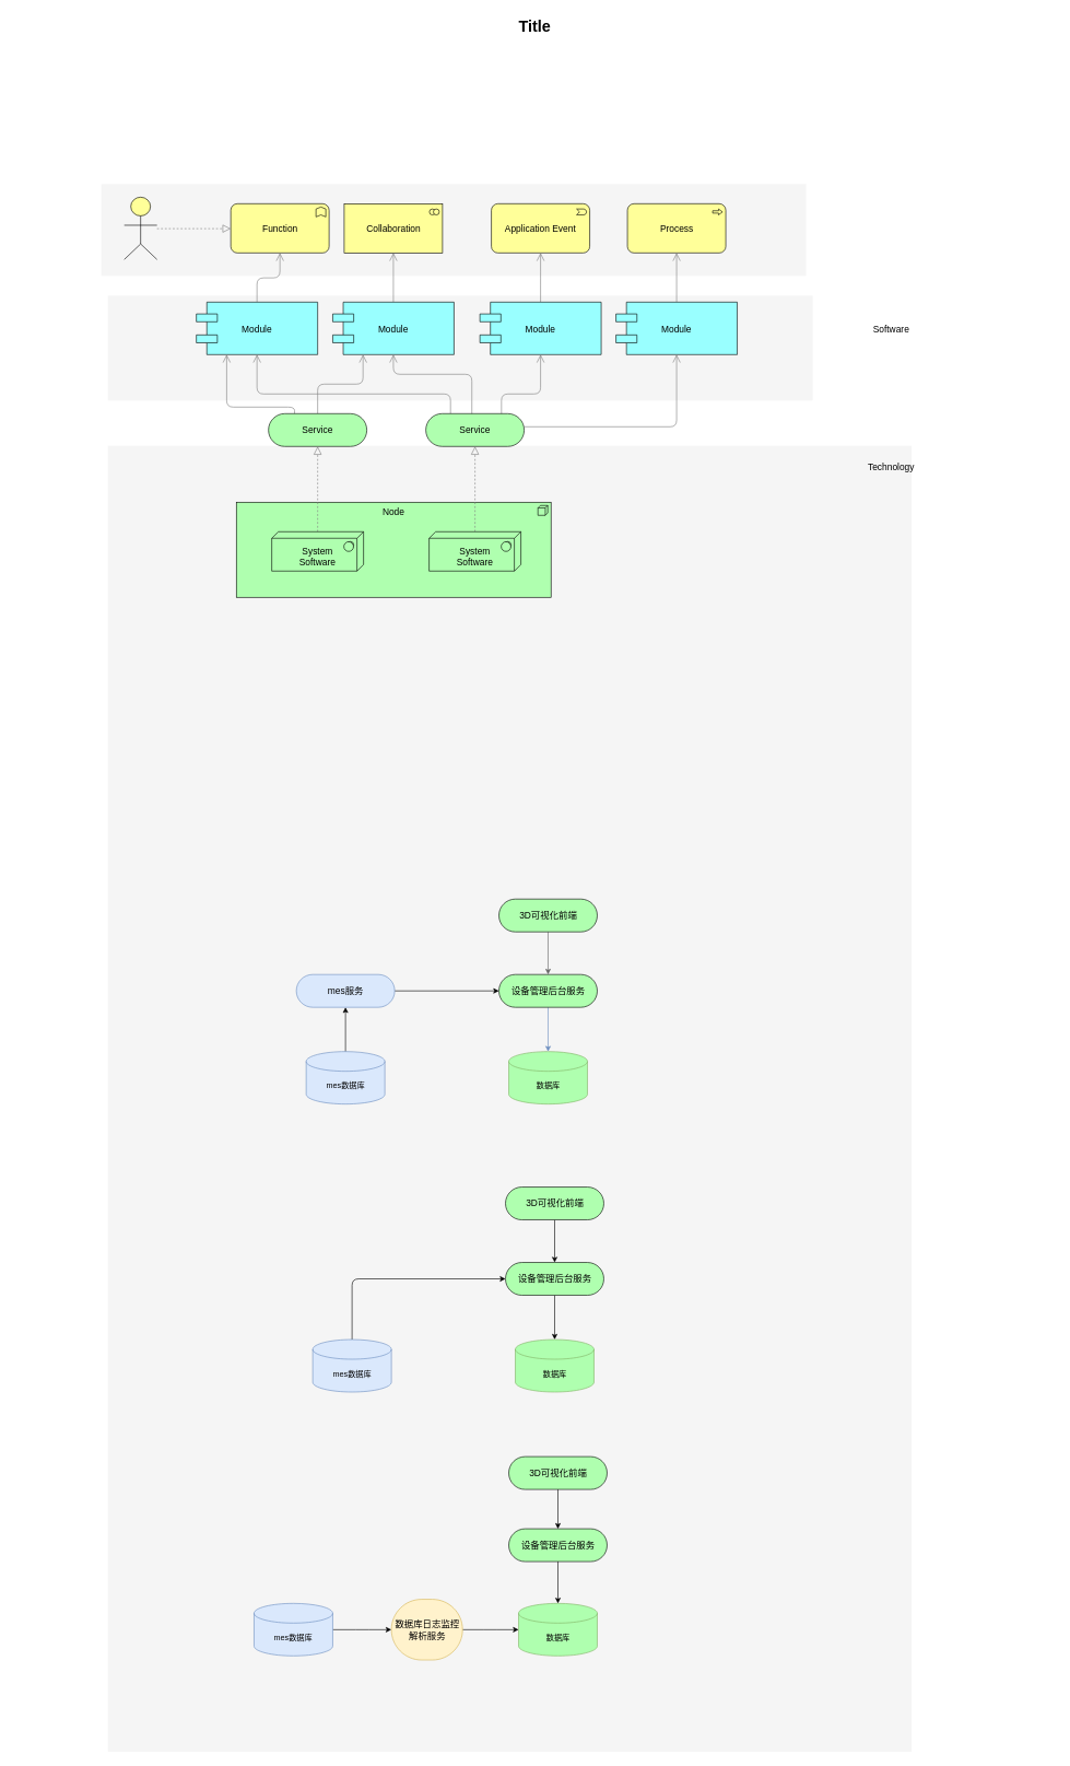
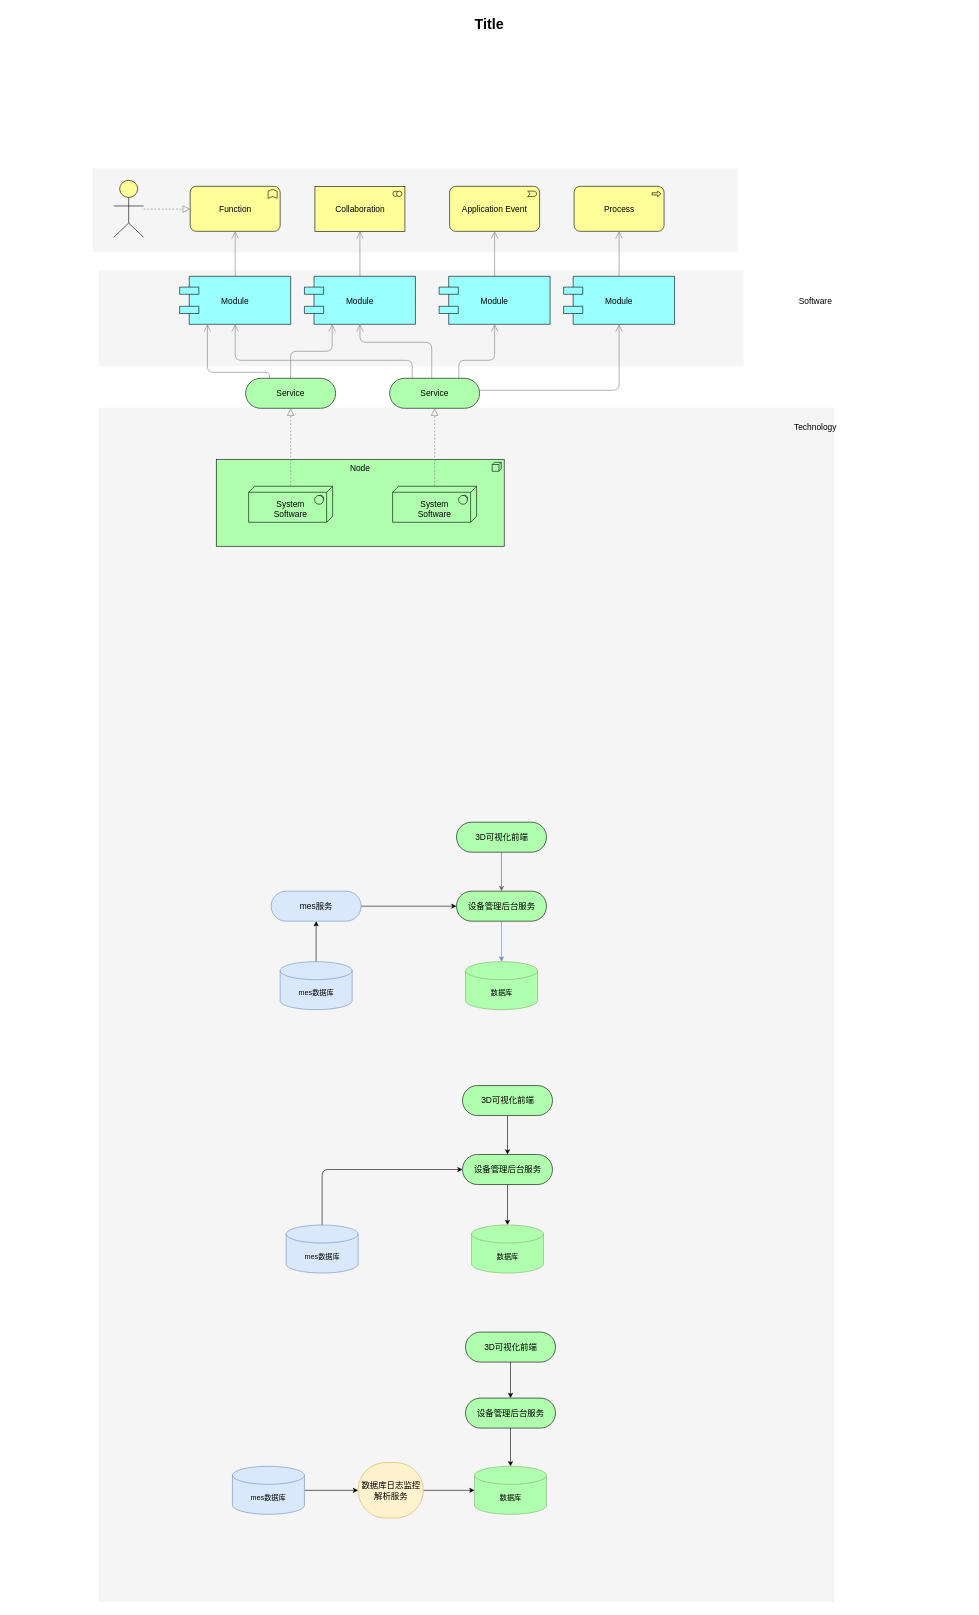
  <mxCell id="0" />
  <mxCell id="1" parent="0" />
  <mxCell id="2" value="" style="whiteSpace=wrap;html=1;strokeColor=none;strokeWidth=1;fillColor=#f5f5f5;fontSize=14;" parent="1" vertex="1"><mxGeometry x="164" y="679" width="1226" height="1991" as="geometry" /></mxCell>
  <mxCell id="3" value="" style="whiteSpace=wrap;html=1;strokeColor=none;strokeWidth=1;fillColor=#f5f5f5;fontSize=14;" parent="1" vertex="1"><mxGeometry x="164" y="450" width="1075" height="160" as="geometry" /></mxCell>
  <mxCell id="4" value="" style="whiteSpace=wrap;html=1;strokeColor=none;strokeWidth=1;fillColor=#f5f5f5;fontSize=14;" parent="1" vertex="1"><mxGeometry x="154" y="280" width="1075" height="140" as="geometry" /></mxCell>
  <mxCell id="5" value="Node" style="html=1;whiteSpace=wrap;fillColor=#AFFFAF;shape=mxgraph.archimate3.application;appType=node;archiType=square;fontSize=14;verticalAlign=top;" parent="1" vertex="1"><mxGeometry x="360" y="765" width="480" height="145" as="geometry" /></mxCell>
  <mxCell id="6" style="edgeStyle=elbowEdgeStyle;rounded=1;elbow=vertical;html=1;startSize=10;endArrow=block;endFill=0;endSize=10;jettySize=auto;orthogonalLoop=1;strokeColor=#808080;fontSize=14;dashed=1;" parent="1" source="7" target="12" edge="1"><mxGeometry relative="1" as="geometry" /></mxCell>
  <mxCell id="7" value="&lt;div&gt;&lt;br&gt;&lt;/div&gt;System&lt;div&gt;Software&lt;/div&gt;" style="html=1;whiteSpace=wrap;fillColor=#AFFFAF;shape=mxgraph.archimate3.tech;techType=sysSw;fontSize=14;" parent="1" vertex="1"><mxGeometry x="414" y="810" width="140" height="60" as="geometry" /></mxCell>
  <mxCell id="8" style="edgeStyle=elbowEdgeStyle;rounded=1;elbow=vertical;html=1;startSize=10;endArrow=block;endFill=0;endSize=10;jettySize=auto;orthogonalLoop=1;strokeColor=#808080;fontSize=14;dashed=1;" parent="1" source="9" target="17" edge="1"><mxGeometry relative="1" as="geometry" /></mxCell>
  <mxCell id="9" value="&lt;div&gt;&lt;br&gt;&lt;/div&gt;&lt;div&gt;&lt;span&gt;System&lt;/span&gt;&lt;div&gt;Software&lt;/div&gt;&lt;/div&gt;" style="html=1;whiteSpace=wrap;fillColor=#AFFFAF;shape=mxgraph.archimate3.tech;techType=sysSw;fontSize=14;" parent="1" vertex="1"><mxGeometry x="654" y="810" width="140" height="60" as="geometry" /></mxCell>
  <mxCell id="10" style="edgeStyle=elbowEdgeStyle;rounded=1;elbow=vertical;html=1;startSize=10;endArrow=open;endFill=0;endSize=10;jettySize=auto;orthogonalLoop=1;strokeColor=#808080;fontSize=14;entryX=0.25;entryY=1;" parent="1" source="12" target="21" edge="1"><mxGeometry relative="1" as="geometry" /></mxCell>
  <mxCell id="11" style="edgeStyle=elbowEdgeStyle;rounded=1;elbow=vertical;html=1;startSize=10;endArrow=open;endFill=0;endSize=10;jettySize=auto;orthogonalLoop=1;strokeColor=#808080;fontSize=14;entryX=0.25;entryY=1;exitX=0.265;exitY=0.007;exitPerimeter=0;" parent="1" source="12" target="19" edge="1"><mxGeometry relative="1" as="geometry"><Array as="points"><mxPoint x="392" y="620" /></Array></mxGeometry></mxCell>
  <mxCell id="12" value="Service" style="html=1;whiteSpace=wrap;fillColor=#AFFFAF;shape=mxgraph.archimate3.service;fontSize=14;" parent="1" vertex="1"><mxGeometry x="409" y="630" width="150" height="50" as="geometry" /></mxCell>
  <mxCell id="13" style="edgeStyle=elbowEdgeStyle;rounded=1;elbow=vertical;html=1;startSize=10;endArrow=open;endFill=0;endSize=10;jettySize=auto;orthogonalLoop=1;strokeColor=#808080;fontSize=14;" parent="1" source="17" target="25" edge="1"><mxGeometry relative="1" as="geometry"><Array as="points"><mxPoint x="879" y="650" /></Array></mxGeometry></mxCell>
  <mxCell id="14" style="edgeStyle=elbowEdgeStyle;rounded=1;elbow=vertical;html=1;startSize=10;endArrow=open;endFill=0;endSize=10;jettySize=auto;orthogonalLoop=1;strokeColor=#808080;fontSize=14;entryX=0.5;entryY=1;exitX=0.769;exitY=0.025;exitPerimeter=0;" parent="1" source="17" target="23" edge="1"><mxGeometry relative="1" as="geometry"><Array as="points"><mxPoint x="779" y="600" /></Array></mxGeometry></mxCell>
  <mxCell id="15" style="edgeStyle=elbowEdgeStyle;rounded=1;elbow=vertical;html=1;startSize=10;endArrow=open;endFill=0;endSize=10;jettySize=auto;orthogonalLoop=1;strokeColor=#808080;fontSize=14;entryX=0.5;entryY=1;exitX=0.468;exitY=0.025;exitPerimeter=0;" parent="1" source="17" target="21" edge="1"><mxGeometry relative="1" as="geometry"><Array as="points"><mxPoint x="669" y="570" /></Array></mxGeometry></mxCell>
  <mxCell id="16" style="edgeStyle=elbowEdgeStyle;rounded=1;elbow=vertical;html=1;startSize=10;endArrow=open;endFill=0;endSize=10;jettySize=auto;orthogonalLoop=1;strokeColor=#808080;fontSize=14;exitX=0.251;exitY=0.002;exitPerimeter=0;" parent="1" source="17" target="19" edge="1"><mxGeometry relative="1" as="geometry"><Array as="points"><mxPoint x="559" y="600" /></Array></mxGeometry></mxCell>
  <mxCell id="17" value="Service" style="html=1;whiteSpace=wrap;fillColor=#AFFFAF;shape=mxgraph.archimate3.service;fontSize=14;" parent="1" vertex="1"><mxGeometry x="649" y="630" width="150" height="50" as="geometry" /></mxCell>
  <mxCell id="18" style="edgeStyle=elbowEdgeStyle;rounded=1;elbow=vertical;html=1;startSize=10;endArrow=open;endFill=0;endSize=10;jettySize=auto;orthogonalLoop=1;strokeColor=#808080;fontSize=14;" parent="1" source="19" target="26" edge="1"><mxGeometry relative="1" as="geometry" /></mxCell>
  <mxCell id="19" value="Module" style="shape=component;align=center;fillColor=#99ffff;gradientColor=none;fontSize=14;" parent="1" vertex="1"><mxGeometry x="299" y="460" width="185" height="80" as="geometry" /></mxCell>
  <mxCell id="20" style="edgeStyle=elbowEdgeStyle;rounded=1;elbow=vertical;html=1;startSize=10;endArrow=open;endFill=0;endSize=10;jettySize=auto;orthogonalLoop=1;strokeColor=#808080;fontSize=14;" parent="1" source="21" target="27" edge="1"><mxGeometry relative="1" as="geometry" /></mxCell>
  <mxCell id="21" value="Module" style="shape=component;align=center;fillColor=#99ffff;gradientColor=none;fontSize=14;" parent="1" vertex="1"><mxGeometry x="507" y="460" width="185" height="80" as="geometry" /></mxCell>
  <mxCell id="22" style="edgeStyle=elbowEdgeStyle;rounded=1;elbow=vertical;html=1;startSize=10;endArrow=open;endFill=0;endSize=10;jettySize=auto;orthogonalLoop=1;strokeColor=#808080;fontSize=14;" parent="1" source="23" target="28" edge="1"><mxGeometry relative="1" as="geometry" /></mxCell>
  <mxCell id="23" value="Module" style="shape=component;align=center;fillColor=#99ffff;gradientColor=none;fontSize=14;" parent="1" vertex="1"><mxGeometry x="731.5" y="460" width="185" height="80" as="geometry" /></mxCell>
  <mxCell id="24" style="edgeStyle=elbowEdgeStyle;rounded=1;elbow=vertical;html=1;startSize=10;endArrow=open;endFill=0;endSize=10;jettySize=auto;orthogonalLoop=1;strokeColor=#808080;fontSize=14;" parent="1" source="25" target="29" edge="1"><mxGeometry relative="1" as="geometry" /></mxCell>
  <mxCell id="25" value="Module" style="shape=component;align=center;fillColor=#99ffff;gradientColor=none;fontSize=14;" parent="1" vertex="1"><mxGeometry x="939" y="460" width="185" height="80" as="geometry" /></mxCell>
- <mxCell id="26" value="Function" style="html=1;whiteSpace=wrap;fillColor=#ffff99;shape=mxgraph.archimate3.application;appType=func;archiType=rounded;fontSize=14;" parent="1" vertex="1"><mxGeometry x="351.5" y="310" width="150" height="75" as="geometry" /></mxCell>
+ <mxCell id="26" value="Function" style="html=1;whiteSpace=wrap;fillColor=#ffff99;shape=mxgraph.archimate3.application;appType=func;archiType=rounded;fontSize=14;" parent="1" vertex="1"><mxGeometry x="316.5" y="310" width="150" height="75" as="geometry" /></mxCell>
  <mxCell id="27" value="Collaboration" style="html=1;whiteSpace=wrap;fillColor=#ffff99;shape=mxgraph.archimate3.application;appType=collab;archiType=square;fontSize=14;" parent="1" vertex="1"><mxGeometry x="524.5" y="310" width="150" height="75" as="geometry" /></mxCell>
  <mxCell id="28" value="Application Event" style="html=1;whiteSpace=wrap;fillColor=#ffff99;shape=mxgraph.archimate3.application;appType=event;archiType=rounded;fontSize=14;" parent="1" vertex="1"><mxGeometry x="749" y="310" width="150" height="75" as="geometry" /></mxCell>
  <mxCell id="29" value="Process" style="html=1;whiteSpace=wrap;fillColor=#ffff99;shape=mxgraph.archimate3.application;appType=proc;archiType=rounded;fontSize=14;" parent="1" vertex="1"><mxGeometry x="956.5" y="310" width="150" height="75" as="geometry" /></mxCell>
  <mxCell id="30" value="Technology" style="text;html=1;strokeColor=none;fillColor=none;align=center;verticalAlign=middle;whiteSpace=wrap;fontSize=14;" parent="1" vertex="1"><mxGeometry x="1239" y="701" width="240" height="20" as="geometry" /></mxCell>
  <mxCell id="31" value="Software" style="text;html=1;strokeColor=none;fillColor=none;align=center;verticalAlign=middle;whiteSpace=wrap;fontSize=14;" parent="1" vertex="1"><mxGeometry x="1239" y="491" width="240" height="20" as="geometry" /></mxCell>
  <mxCell id="32" style="edgeStyle=elbowEdgeStyle;rounded=1;elbow=vertical;html=1;dashed=1;startSize=10;endArrow=block;endFill=0;endSize=10;jettySize=auto;orthogonalLoop=1;strokeColor=#808080;fontSize=14;" parent="1" source="33" target="26" edge="1"><mxGeometry relative="1" as="geometry" /></mxCell>
  <mxCell id="33" value="" style="html=1;whiteSpace=wrap;fillColor=#ffff99;shape=mxgraph.archimate3.actor;fontSize=14;" parent="1" vertex="1"><mxGeometry x="189" y="300" width="50" height="95" as="geometry" /></mxCell>
  <mxCell id="34" value="Title" style="text;strokeColor=none;fillColor=none;html=1;fontSize=24;fontStyle=1;verticalAlign=middle;align=center;" parent="1" vertex="1"><mxGeometry x="20" y="20" width="1590" height="40" as="geometry" /></mxCell>
  <mxCell id="35" value="" style="edgeStyle=orthogonalEdgeStyle;rounded=1;orthogonalLoop=1;jettySize=auto;html=1;fillColor=#00FF00;" edge="1" parent="1" source="36" target="43"><mxGeometry relative="1" as="geometry" /></mxCell>
  <mxCell id="36" value="mes数据库" style="shape=cylinder3;whiteSpace=wrap;html=1;boundedLbl=1;backgroundOutline=1;size=15;fillColor=#dae8fc;strokeColor=#6c8ebf;" vertex="1" parent="1"><mxGeometry x="466.5" y="1602.5" width="120" height="80" as="geometry" /></mxCell>
  <mxCell id="37" style="edgeStyle=orthogonalEdgeStyle;rounded=1;orthogonalLoop=1;jettySize=auto;html=1;fillColor=#dae8fc;strokeColor=#6c8ebf;" edge="1" parent="1" source="38" target="39"><mxGeometry relative="1" as="geometry" /></mxCell>
  <mxCell id="38" value="设备管理后台服务" style="html=1;whiteSpace=wrap;fillColor=#AFFFAF;shape=mxgraph.archimate3.service;fontSize=14;" vertex="1" parent="1"><mxGeometry x="760.5" y="1485" width="150" height="50" as="geometry" /></mxCell>
  <mxCell id="39" value="数据库" style="shape=cylinder3;whiteSpace=wrap;html=1;boundedLbl=1;backgroundOutline=1;size=15;fillColor=#AFFFAF;strokeColor=#82b366;" vertex="1" parent="1"><mxGeometry x="775.5" y="1602.5" width="120" height="80" as="geometry" /></mxCell>
  <mxCell id="40" value="" style="edgeStyle=orthogonalEdgeStyle;rounded=0;orthogonalLoop=1;jettySize=auto;html=1;fillColor=#f5f5f5;strokeColor=#666666;" edge="1" parent="1" source="41" target="38"><mxGeometry relative="1" as="geometry" /></mxCell>
  <mxCell id="41" value="3D可视化前端" style="html=1;whiteSpace=wrap;fillColor=#AFFFAF;shape=mxgraph.archimate3.service;fontSize=14;" vertex="1" parent="1"><mxGeometry x="760.5" y="1370" width="150" height="50" as="geometry" /></mxCell>
  <mxCell id="42" style="edgeStyle=orthogonalEdgeStyle;rounded=1;orthogonalLoop=1;jettySize=auto;html=1;fillColor=#00FF00;" edge="1" parent="1" source="43" target="38"><mxGeometry relative="1" as="geometry" /></mxCell>
  <mxCell id="43" value="mes服务" style="html=1;whiteSpace=wrap;fillColor=#dae8fc;shape=mxgraph.archimate3.service;fontSize=14;strokeColor=#6c8ebf;" vertex="1" parent="1"><mxGeometry x="451.5" y="1485" width="150" height="50" as="geometry" /></mxCell>
  <mxCell id="44" style="edgeStyle=orthogonalEdgeStyle;rounded=1;orthogonalLoop=1;jettySize=auto;html=1;entryX=0;entryY=0;entryDx=0;entryDy=25;entryPerimeter=0;fillColor=#00FF00;" edge="1" parent="1" source="45" target="47"><mxGeometry relative="1" as="geometry"><Array as="points"><mxPoint x="537" y="1949" /></Array></mxGeometry></mxCell>
  <mxCell id="45" value="mes数据库" style="shape=cylinder3;whiteSpace=wrap;html=1;boundedLbl=1;backgroundOutline=1;size=15;fillColor=#dae8fc;strokeColor=#6c8ebf;" vertex="1" parent="1"><mxGeometry x="476.5" y="2041.5" width="120" height="80" as="geometry" /></mxCell>
  <mxCell id="46" value="" style="edgeStyle=orthogonalEdgeStyle;rounded=1;orthogonalLoop=1;jettySize=auto;html=1;fillColor=#00FF00;" edge="1" parent="1" source="47" target="48"><mxGeometry relative="1" as="geometry" /></mxCell>
  <mxCell id="47" value="设备管理后台服务" style="html=1;whiteSpace=wrap;fillColor=#AFFFAF;shape=mxgraph.archimate3.service;fontSize=14;" vertex="1" parent="1"><mxGeometry x="770.5" y="1924" width="150" height="50" as="geometry" /></mxCell>
  <mxCell id="48" value="数据库" style="shape=cylinder3;whiteSpace=wrap;html=1;boundedLbl=1;backgroundOutline=1;size=15;fillColor=#AFFFAF;strokeColor=#82b366;" vertex="1" parent="1"><mxGeometry x="785.5" y="2041.5" width="120" height="80" as="geometry" /></mxCell>
  <mxCell id="49" value="" style="edgeStyle=orthogonalEdgeStyle;rounded=1;orthogonalLoop=1;jettySize=auto;html=1;fillColor=#00FF00;" edge="1" parent="1" source="50" target="47"><mxGeometry relative="1" as="geometry" /></mxCell>
  <mxCell id="50" value="3D可视化前端" style="html=1;whiteSpace=wrap;fillColor=#AFFFAF;shape=mxgraph.archimate3.service;fontSize=14;" vertex="1" parent="1"><mxGeometry x="770.5" y="1809" width="150" height="50" as="geometry" /></mxCell>
  <mxCell id="51" value="" style="edgeStyle=orthogonalEdgeStyle;rounded=1;orthogonalLoop=1;jettySize=auto;html=1;fillColor=#00FF00;" edge="1" parent="1" source="52" target="59"><mxGeometry relative="1" as="geometry" /></mxCell>
  <mxCell id="52" value="mes数据库" style="shape=cylinder3;whiteSpace=wrap;html=1;boundedLbl=1;backgroundOutline=1;size=15;fillColor=#dae8fc;strokeColor=#6c8ebf;" vertex="1" parent="1"><mxGeometry x="387" y="2443.75" width="120" height="80" as="geometry" /></mxCell>
  <mxCell id="53" value="" style="edgeStyle=orthogonalEdgeStyle;rounded=1;orthogonalLoop=1;jettySize=auto;html=1;fillColor=#00FF00;" edge="1" parent="1" source="54" target="55"><mxGeometry relative="1" as="geometry" /></mxCell>
  <mxCell id="54" value="设备管理后台服务" style="html=1;whiteSpace=wrap;fillColor=#AFFFAF;shape=mxgraph.archimate3.service;fontSize=14;" vertex="1" parent="1"><mxGeometry x="775.5" y="2330" width="150" height="50" as="geometry" /></mxCell>
  <mxCell id="55" value="数据库" style="shape=cylinder3;whiteSpace=wrap;html=1;boundedLbl=1;backgroundOutline=1;size=15;fillColor=#AFFFAF;strokeColor=#82b366;" vertex="1" parent="1"><mxGeometry x="790.5" y="2443.75" width="120" height="80" as="geometry" /></mxCell>
  <mxCell id="56" value="" style="edgeStyle=orthogonalEdgeStyle;rounded=1;orthogonalLoop=1;jettySize=auto;html=1;fillColor=#00FF00;" edge="1" parent="1" source="57" target="54"><mxGeometry relative="1" as="geometry" /></mxCell>
  <mxCell id="57" value="3D可视化前端" style="html=1;whiteSpace=wrap;fillColor=#AFFFAF;shape=mxgraph.archimate3.service;fontSize=14;" vertex="1" parent="1"><mxGeometry x="775.5" y="2220" width="150" height="50" as="geometry" /></mxCell>
  <mxCell id="58" value="" style="edgeStyle=orthogonalEdgeStyle;rounded=1;orthogonalLoop=1;jettySize=auto;html=1;fillColor=#00FF00;" edge="1" parent="1" source="59" target="55"><mxGeometry relative="1" as="geometry" /></mxCell>
  <mxCell id="59" value="数据库日志监控解析服务" style="html=1;whiteSpace=wrap;fillColor=#fff2cc;shape=mxgraph.archimate3.service;fontSize=14;strokeColor=#d6b656;" vertex="1" parent="1"><mxGeometry x="596.5" y="2437.5" width="108.5" height="92.5" as="geometry" /></mxCell>
